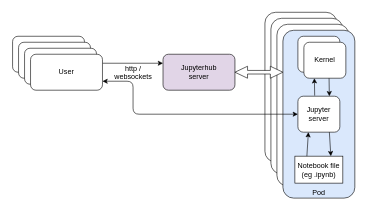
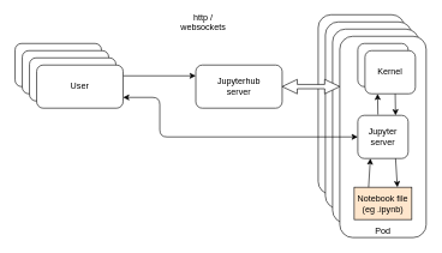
  <mxCell id="0" />
  <mxCell id="1" parent="0" />
  <mxCell id="2" value="User" style="rounded=1;whiteSpace=wrap;html=1;" parent="1" vertex="1"><mxGeometry x="20" y="60" width="120" height="60" as="geometry" /></mxCell>
  <mxCell id="3" value="" style="endArrow=classic;html=1;entryX=0;entryY=0.25;exitX=1;exitY=0.25;exitDx=0;exitDy=0;entryDx=0;entryDy=0;" parent="1" source="21" target="5" edge="1"><mxGeometry width="50" height="50" relative="1" as="geometry"><mxPoint x="170" y="134.5" as="sourcePoint" /><mxPoint x="271" y="134.5" as="targetPoint" /></mxGeometry></mxCell>
- <mxCell id="4" value="http /&lt;br&gt;websockets&lt;br&gt;" style="text;html=1;resizable=0;points=[];autosize=1;align=center;verticalAlign=top;spacingTop=-4;" parent="1" vertex="1"><mxGeometry x="180.5" y="104" width="80" height="30" as="geometry" /></mxCell>
- <mxCell id="5" value="Jupyterhub&lt;br&gt;server" style="rounded=1;whiteSpace=wrap;html=1;fillColor=#e1d5e7;" parent="1" vertex="1"><mxGeometry x="271" y="90" width="120" height="60" as="geometry" /></mxCell>
+ <mxCell id="4" value="http /&lt;br&gt;websockets&lt;br&gt;" style="text;html=1;resizable=0;points=[];autosize=1;align=center;verticalAlign=top;spacingTop=-4;" parent="1" vertex="1"><mxGeometry x="240.5" y="14" width="80" height="30" as="geometry" /></mxCell>
+ <mxCell id="5" value="Jupyterhub&lt;br&gt;server" style="rounded=1;whiteSpace=wrap;html=1;" parent="1" vertex="1"><mxGeometry x="271" y="90" width="120" height="60" as="geometry" /></mxCell>
  <mxCell id="6" value="Jupyter&lt;br&gt;server" style="rounded=1;whiteSpace=wrap;html=1;" parent="1" vertex="1"><mxGeometry x="441" y="20" width="120" height="250" as="geometry" /></mxCell>
  <mxCell id="7" value="Jupyter&lt;br&gt;server" style="rounded=1;whiteSpace=wrap;html=1;" parent="1" vertex="1"><mxGeometry x="451" y="30" width="120" height="260" as="geometry" /></mxCell>
  <mxCell id="8" value="Jupyter&lt;br&gt;server" style="rounded=1;whiteSpace=wrap;html=1;" parent="1" vertex="1"><mxGeometry x="461" y="40" width="120" height="270" as="geometry" /></mxCell>
- <mxCell id="9" value="Pod" style="rounded=1;whiteSpace=wrap;html=1;verticalAlign=bottom;fillColor=#dae8fc;" parent="1" vertex="1"><mxGeometry x="471" y="50" width="120" height="280" as="geometry" /></mxCell>
- <mxCell id="10" value="Notebook file&lt;br&gt;(eg .ipynb)&lt;br&gt;" style="rounded=0;whiteSpace=wrap;html=1;" parent="1" vertex="1"><mxGeometry x="491" y="260" width="80" height="45" as="geometry" /></mxCell>
+ <mxCell id="9" value="Pod" style="rounded=1;whiteSpace=wrap;html=1;verticalAlign=bottom;" parent="1" vertex="1"><mxGeometry x="471" y="50" width="120" height="280" as="geometry" /></mxCell>
+ <mxCell id="10" value="Notebook file&lt;br&gt;(eg .ipynb)&lt;br&gt;" style="rounded=0;whiteSpace=wrap;html=1;fillColor=#ffe6cc;" parent="1" vertex="1"><mxGeometry x="491" y="260" width="80" height="45" as="geometry" /></mxCell>
  <mxCell id="11" value="Jupyter&lt;br&gt;server" style="rounded=1;whiteSpace=wrap;html=1;" parent="1" vertex="1"><mxGeometry x="496" y="160" width="70" height="60" as="geometry" /></mxCell>
  <mxCell id="12" value="" style="html=1;shadow=0;dashed=0;align=center;verticalAlign=middle;shape=mxgraph.arrows2.twoWayArrow;dy=0.7;dx=21;" parent="1" vertex="1"><mxGeometry x="391" y="110" width="80" height="20" as="geometry" /></mxCell>
  <mxCell id="13" value="Kernel" style="rounded=1;whiteSpace=wrap;html=1;" parent="1" vertex="1"><mxGeometry x="496" y="60" width="70" height="60" as="geometry" /></mxCell>
  <mxCell id="14" value="Kernel" style="rounded=1;whiteSpace=wrap;html=1;" parent="1" vertex="1"><mxGeometry x="506" y="70" width="70" height="60" as="geometry" /></mxCell>
  <mxCell id="15" value="" style="endArrow=classic;html=1;entryX=0.25;entryY=1;" parent="1" target="14" edge="1"><mxGeometry width="50" height="50" relative="1" as="geometry"><mxPoint x="524" y="159" as="sourcePoint" /><mxPoint x="-79" y="330" as="targetPoint" /></mxGeometry></mxCell>
  <mxCell id="16" value="" style="endArrow=classic;html=1;entryX=0.75;entryY=0;exitX=0.6;exitY=1;exitPerimeter=0;" parent="1" source="14" target="11" edge="1"><mxGeometry width="50" height="50" relative="1" as="geometry"><mxPoint x="534" y="169" as="sourcePoint" /><mxPoint x="534" y="140" as="targetPoint" /></mxGeometry></mxCell>
  <mxCell id="17" value="" style="endArrow=classic;html=1;exitX=0.25;exitY=0;entryX=0.25;entryY=1;" parent="1" source="10" target="11" edge="1"><mxGeometry width="50" height="50" relative="1" as="geometry"><mxPoint x="534" y="169" as="sourcePoint" /><mxPoint x="534" y="140" as="targetPoint" /></mxGeometry></mxCell>
  <mxCell id="18" value="" style="endArrow=classic;html=1;entryX=0.75;entryY=0;exitX=0.75;exitY=1;" parent="1" source="11" target="10" edge="1"><mxGeometry width="50" height="50" relative="1" as="geometry"><mxPoint x="558" y="140" as="sourcePoint" /><mxPoint x="559" y="170" as="targetPoint" /></mxGeometry></mxCell>
  <mxCell id="19" value="User" style="rounded=1;whiteSpace=wrap;html=1;" parent="1" vertex="1"><mxGeometry x="30" y="70" width="120" height="60" as="geometry" /></mxCell>
  <mxCell id="20" value="User" style="rounded=1;whiteSpace=wrap;html=1;" parent="1" vertex="1"><mxGeometry x="40" y="80" width="120" height="60" as="geometry" /></mxCell>
  <mxCell id="21" value="User" style="rounded=1;whiteSpace=wrap;html=1;" parent="1" vertex="1"><mxGeometry x="50" y="90" width="120" height="60" as="geometry" /></mxCell>
  <mxCell id="22" value="" style="endArrow=classic;startArrow=classic;html=1;entryX=0;entryY=0.5;entryDx=0;entryDy=0;exitX=1;exitY=0.75;exitDx=0;exitDy=0;" parent="1" source="21" target="11" edge="1"><mxGeometry width="50" height="50" relative="1" as="geometry"><mxPoint x="56" y="387.5" as="sourcePoint" /><mxPoint x="486" y="177.5" as="targetPoint" /><Array as="points"><mxPoint x="221" y="135" /><mxPoint x="221" y="190" /></Array></mxGeometry></mxCell>
